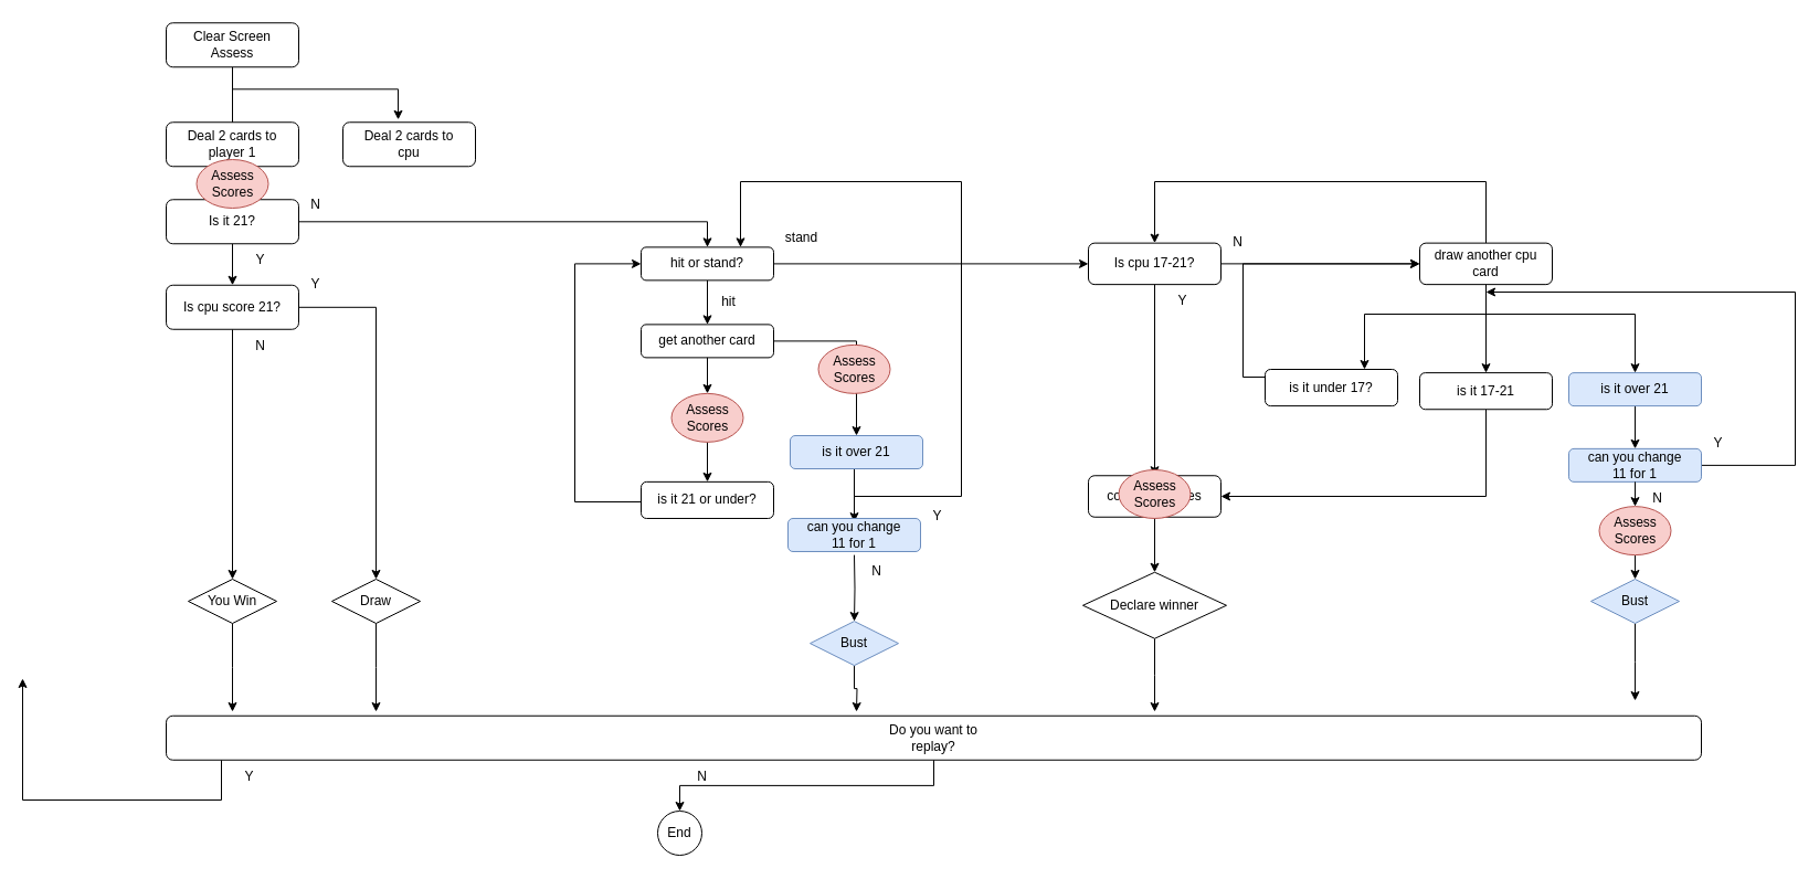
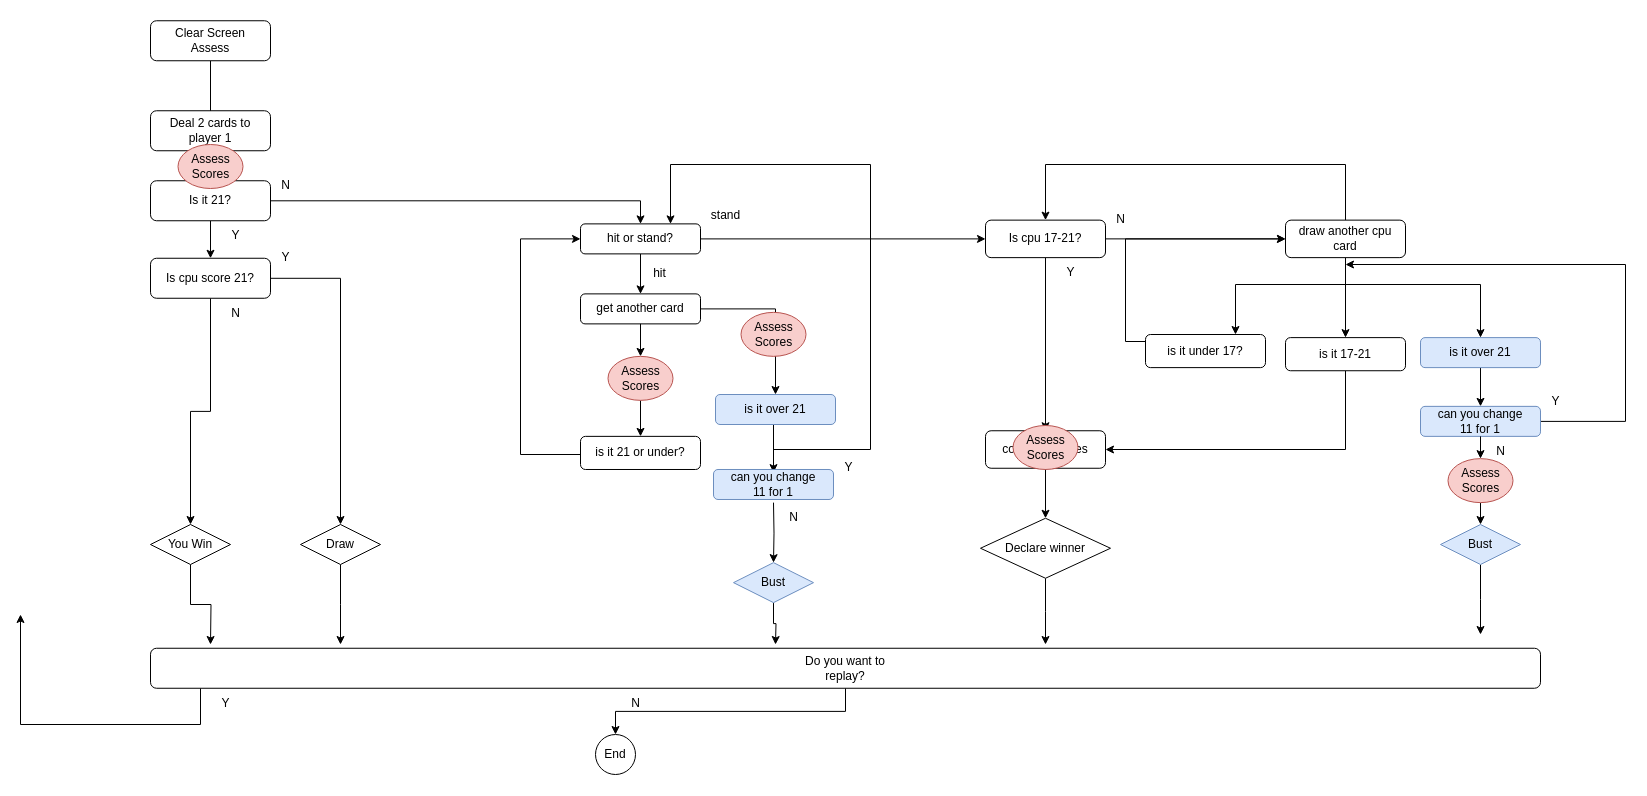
  <mxCell id="0" />
  <mxCell id="1" parent="0" />
  <mxCell id="2" style="edgeStyle=orthogonalEdgeStyle;rounded=0;orthogonalLoop=1;jettySize=auto;html=1;entryX=0.5;entryY=0;entryDx=0;entryDy=0;" edge="1" parent="1" source="4" target="6"><mxGeometry relative="1" as="geometry"><mxPoint x="210" y="90.25" as="targetPoint" /><Array as="points"><mxPoint x="210" y="130.25" /><mxPoint x="210" y="130.25" /></Array></mxGeometry></mxCell>
- <mxCell id="3" style="edgeStyle=orthogonalEdgeStyle;rounded=0;orthogonalLoop=1;jettySize=auto;html=1;entryX=0.417;entryY=-0.06;entryDx=0;entryDy=0;entryPerimeter=0;" edge="1" parent="1" source="4" target="10"><mxGeometry relative="1" as="geometry"><mxPoint x="260" y="160.25" as="targetPoint" /><Array as="points"><mxPoint x="210" y="80.25" /><mxPoint x="360" y="80.25" /></Array></mxGeometry></mxCell>
  <mxCell id="4" value="Clear Screen&lt;br&gt;Assess" style="rounded=1;whiteSpace=wrap;html=1;fontSize=12;glass=0;strokeWidth=1;shadow=0;" parent="1" vertex="1"><mxGeometry x="150" y="20.25" width="120" height="40" as="geometry" /></mxCell>
  <mxCell id="5" style="edgeStyle=orthogonalEdgeStyle;rounded=0;orthogonalLoop=1;jettySize=auto;html=1;entryX=0.5;entryY=0;entryDx=0;entryDy=0;" edge="1" parent="1" source="6" target="9"><mxGeometry relative="1" as="geometry" /></mxCell>
  <mxCell id="6" value="Deal 2 cards to&lt;br&gt;player 1" style="rounded=1;whiteSpace=wrap;html=1;fontSize=12;glass=0;strokeWidth=1;shadow=0;" vertex="1" parent="1"><mxGeometry x="150" y="110.25" width="120" height="40" as="geometry" /></mxCell>
  <mxCell id="7" style="edgeStyle=orthogonalEdgeStyle;rounded=0;orthogonalLoop=1;jettySize=auto;html=1;entryX=0.5;entryY=0;entryDx=0;entryDy=0;" edge="1" parent="1" source="9" target="23"><mxGeometry relative="1" as="geometry"><mxPoint x="330" y="234" as="targetPoint" /></mxGeometry></mxCell>
  <mxCell id="8" style="edgeStyle=orthogonalEdgeStyle;rounded=0;orthogonalLoop=1;jettySize=auto;html=1;entryX=0.5;entryY=0;entryDx=0;entryDy=0;" edge="1" parent="1" source="9" target="37"><mxGeometry relative="1" as="geometry" /></mxCell>
  <mxCell id="9" value="Is it 21?" style="rounded=1;whiteSpace=wrap;html=1;fontSize=12;glass=0;strokeWidth=1;shadow=0;" vertex="1" parent="1"><mxGeometry x="150" y="180.25" width="120" height="40" as="geometry" /></mxCell>
- <mxCell id="10" value="Deal 2 cards to&lt;br&gt;cpu" style="rounded=1;whiteSpace=wrap;html=1;fontSize=12;glass=0;strokeWidth=1;shadow=0;" vertex="1" parent="1"><mxGeometry x="310" y="110.25" width="120" height="40" as="geometry" /></mxCell>
  <mxCell id="11" value="N" style="text;html=1;align=center;verticalAlign=middle;resizable=0;points=[];autosize=1;strokeColor=none;fillColor=none;" vertex="1" parent="1"><mxGeometry x="620" y="687.75" width="30" height="30" as="geometry" /></mxCell>
  <mxCell id="12" style="edgeStyle=orthogonalEdgeStyle;rounded=0;orthogonalLoop=1;jettySize=auto;html=1;" edge="1" parent="1" source="13"><mxGeometry relative="1" as="geometry"><mxPoint x="210" y="644" as="targetPoint" /></mxGeometry></mxCell>
- <mxCell id="13" value="You Win" style="rhombus;whiteSpace=wrap;html=1;" vertex="1" parent="1"><mxGeometry x="170" y="524" width="80" height="40" as="geometry" /></mxCell>
+ <mxCell id="13" value="You Win" style="rhombus;whiteSpace=wrap;html=1;" vertex="1" parent="1"><mxGeometry x="150" y="524" width="80" height="40" as="geometry" /></mxCell>
  <mxCell id="14" style="edgeStyle=orthogonalEdgeStyle;rounded=0;orthogonalLoop=1;jettySize=auto;html=1;entryX=0.5;entryY=0;entryDx=0;entryDy=0;" edge="1" parent="1" source="16" target="18"><mxGeometry relative="1" as="geometry" /></mxCell>
  <mxCell id="15" style="edgeStyle=orthogonalEdgeStyle;rounded=0;orthogonalLoop=1;jettySize=auto;html=1;" edge="1" parent="1" source="16"><mxGeometry relative="1" as="geometry"><mxPoint x="20" y="614" as="targetPoint" /><Array as="points"><mxPoint x="200" y="724" /><mxPoint x="20" y="724" /></Array></mxGeometry></mxCell>
  <mxCell id="16" value="Do you want to&lt;br&gt;replay?" style="rounded=1;whiteSpace=wrap;html=1;fontSize=12;glass=0;strokeWidth=1;shadow=0;" vertex="1" parent="1"><mxGeometry x="150" y="647.75" width="1390" height="40" as="geometry" /></mxCell>
  <mxCell id="17" value="Y" style="text;html=1;align=center;verticalAlign=middle;resizable=0;points=[];autosize=1;strokeColor=none;fillColor=none;" vertex="1" parent="1"><mxGeometry x="210" y="687.75" width="30" height="30" as="geometry" /></mxCell>
  <mxCell id="18" value="End" style="ellipse;whiteSpace=wrap;html=1;aspect=fixed;" vertex="1" parent="1"><mxGeometry x="595" y="734" width="40" height="40" as="geometry" /></mxCell>
  <mxCell id="19" value="Y" style="text;html=1;align=center;verticalAlign=middle;resizable=0;points=[];autosize=1;strokeColor=none;fillColor=none;" vertex="1" parent="1"><mxGeometry x="220" y="220.25" width="30" height="30" as="geometry" /></mxCell>
  <mxCell id="20" value="N" style="text;html=1;align=center;verticalAlign=middle;resizable=0;points=[];autosize=1;strokeColor=none;fillColor=none;" vertex="1" parent="1"><mxGeometry x="270" y="170.25" width="30" height="30" as="geometry" /></mxCell>
  <mxCell id="21" style="edgeStyle=orthogonalEdgeStyle;rounded=0;orthogonalLoop=1;jettySize=auto;html=1;entryX=0.5;entryY=0;entryDx=0;entryDy=0;" edge="1" parent="1" source="23" target="26"><mxGeometry relative="1" as="geometry" /></mxCell>
  <mxCell id="22" style="edgeStyle=orthogonalEdgeStyle;rounded=0;orthogonalLoop=1;jettySize=auto;html=1;" edge="1" parent="1" source="23" target="29"><mxGeometry relative="1" as="geometry" /></mxCell>
  <mxCell id="23" value="hit or stand?" style="rounded=1;whiteSpace=wrap;html=1;fontSize=12;glass=0;strokeWidth=1;shadow=0;" vertex="1" parent="1"><mxGeometry x="580" y="223.38" width="120" height="30" as="geometry" /></mxCell>
  <mxCell id="24" value="" style="edgeStyle=orthogonalEdgeStyle;rounded=0;orthogonalLoop=1;jettySize=auto;html=1;" edge="1" parent="1" source="76" target="40"><mxGeometry relative="1" as="geometry" /></mxCell>
  <mxCell id="25" value="" style="edgeStyle=orthogonalEdgeStyle;rounded=0;orthogonalLoop=1;jettySize=auto;html=1;" edge="1" parent="1" source="26" target="73"><mxGeometry relative="1" as="geometry"><mxPoint x="775" y="355.88" as="targetPoint" /></mxGeometry></mxCell>
  <mxCell id="26" value="get another card" style="rounded=1;whiteSpace=wrap;html=1;fontSize=12;glass=0;strokeWidth=1;shadow=0;" vertex="1" parent="1"><mxGeometry x="580" y="293.38" width="120" height="30" as="geometry" /></mxCell>
  <mxCell id="27" value="" style="edgeStyle=orthogonalEdgeStyle;rounded=0;orthogonalLoop=1;jettySize=auto;html=1;" edge="1" parent="1" source="29" target="50"><mxGeometry relative="1" as="geometry" /></mxCell>
  <mxCell id="28" value="" style="edgeStyle=orthogonalEdgeStyle;rounded=0;orthogonalLoop=1;jettySize=auto;html=1;" edge="1" parent="1" source="29" target="59"><mxGeometry relative="1" as="geometry" /></mxCell>
  <mxCell id="29" value="Is cpu 17-21?" style="rounded=1;whiteSpace=wrap;html=1;fontSize=12;glass=0;strokeWidth=1;shadow=0;" vertex="1" parent="1"><mxGeometry x="985" y="219.63" width="120" height="37.5" as="geometry" /></mxCell>
  <mxCell id="30" value="hit" style="text;html=1;align=center;verticalAlign=middle;resizable=0;points=[];autosize=1;strokeColor=none;fillColor=none;" vertex="1" parent="1"><mxGeometry x="639" y="258.38" width="40" height="30" as="geometry" /></mxCell>
  <mxCell id="31" value="stand" style="text;html=1;align=center;verticalAlign=middle;resizable=0;points=[];autosize=1;strokeColor=none;fillColor=none;" vertex="1" parent="1"><mxGeometry x="700" y="200.25" width="50" height="30" as="geometry" /></mxCell>
  <mxCell id="32" value="N" style="text;html=1;align=center;verticalAlign=middle;resizable=0;points=[];autosize=1;strokeColor=none;fillColor=none;" vertex="1" parent="1"><mxGeometry x="220" y="297.75" width="30" height="30" as="geometry" /></mxCell>
  <mxCell id="33" style="edgeStyle=orthogonalEdgeStyle;rounded=0;orthogonalLoop=1;jettySize=auto;html=1;" edge="1" parent="1" source="34"><mxGeometry relative="1" as="geometry"><mxPoint x="340" y="644" as="targetPoint" /></mxGeometry></mxCell>
  <mxCell id="34" value="Draw" style="rhombus;whiteSpace=wrap;html=1;" vertex="1" parent="1"><mxGeometry x="300" y="524" width="80" height="40" as="geometry" /></mxCell>
  <mxCell id="35" style="edgeStyle=orthogonalEdgeStyle;rounded=0;orthogonalLoop=1;jettySize=auto;html=1;entryX=0.5;entryY=0;entryDx=0;entryDy=0;" edge="1" parent="1" source="37" target="34"><mxGeometry relative="1" as="geometry" /></mxCell>
  <mxCell id="36" style="edgeStyle=orthogonalEdgeStyle;rounded=0;orthogonalLoop=1;jettySize=auto;html=1;" edge="1" parent="1" source="37" target="13"><mxGeometry relative="1" as="geometry" /></mxCell>
  <mxCell id="37" value="Is cpu score 21?" style="rounded=1;whiteSpace=wrap;html=1;fontSize=12;glass=0;strokeWidth=1;shadow=0;" vertex="1" parent="1"><mxGeometry x="150" y="257.75" width="120" height="40" as="geometry" /></mxCell>
  <mxCell id="38" value="Y" style="text;html=1;align=center;verticalAlign=middle;resizable=0;points=[];autosize=1;strokeColor=none;fillColor=none;" vertex="1" parent="1"><mxGeometry x="833" y="452.13" width="30" height="30" as="geometry" /></mxCell>
  <mxCell id="39" style="edgeStyle=orthogonalEdgeStyle;rounded=0;orthogonalLoop=1;jettySize=auto;html=1;entryX=0;entryY=0.5;entryDx=0;entryDy=0;" edge="1" parent="1" source="40" target="23"><mxGeometry relative="1" as="geometry"><Array as="points"><mxPoint x="520" y="454" /><mxPoint x="520" y="238" /></Array></mxGeometry></mxCell>
  <mxCell id="40" value="is it 21 or under?" style="rounded=1;whiteSpace=wrap;html=1;fontSize=12;glass=0;strokeWidth=1;shadow=0;" vertex="1" parent="1"><mxGeometry x="580" y="435.87" width="120" height="33.12" as="geometry" /></mxCell>
  <mxCell id="41" style="edgeStyle=orthogonalEdgeStyle;rounded=0;orthogonalLoop=1;jettySize=auto;html=1;" edge="1" parent="1" source="42"><mxGeometry relative="1" as="geometry"><mxPoint x="775" y="644" as="targetPoint" /></mxGeometry></mxCell>
  <mxCell id="42" value="Bust" style="rhombus;whiteSpace=wrap;html=1;fillColor=#dae8fc;strokeColor=#6c8ebf;" vertex="1" parent="1"><mxGeometry x="733" y="562.13" width="80" height="40" as="geometry" /></mxCell>
  <mxCell id="43" value="Y" style="text;html=1;align=center;verticalAlign=middle;resizable=0;points=[];autosize=1;strokeColor=none;fillColor=none;" vertex="1" parent="1"><mxGeometry x="270" y="241.5" width="30" height="30" as="geometry" /></mxCell>
  <mxCell id="44" value="" style="edgeStyle=orthogonalEdgeStyle;rounded=0;orthogonalLoop=1;jettySize=auto;html=1;" edge="1" parent="1"><mxGeometry relative="1" as="geometry"><mxPoint x="773" y="424.01" as="sourcePoint" /><mxPoint x="773" y="472.13" as="targetPoint" /></mxGeometry></mxCell>
  <mxCell id="45" style="edgeStyle=orthogonalEdgeStyle;rounded=0;orthogonalLoop=1;jettySize=auto;html=1;entryX=0.5;entryY=0;entryDx=0;entryDy=0;" edge="1" parent="1" target="42"><mxGeometry relative="1" as="geometry"><mxPoint x="773" y="582.13" as="targetPoint" /><mxPoint x="773" y="502.13" as="sourcePoint" /></mxGeometry></mxCell>
  <mxCell id="46" style="edgeStyle=orthogonalEdgeStyle;rounded=0;orthogonalLoop=1;jettySize=auto;html=1;entryX=0.75;entryY=0;entryDx=0;entryDy=0;" edge="1" parent="1" source="47" target="23"><mxGeometry relative="1" as="geometry"><mxPoint x="900" y="449" as="targetPoint" /><Array as="points"><mxPoint x="870" y="449" /><mxPoint x="870" y="164" /><mxPoint x="670" y="164" /></Array></mxGeometry></mxCell>
  <mxCell id="47" value="can you change&lt;br&gt;11 for 1" style="rounded=1;whiteSpace=wrap;html=1;fontSize=12;glass=0;strokeWidth=1;shadow=0;fillColor=#dae8fc;strokeColor=#6c8ebf;" vertex="1" parent="1"><mxGeometry x="713" y="468.99" width="120" height="30" as="geometry" /></mxCell>
  <mxCell id="48" value="N" style="text;html=1;align=center;verticalAlign=middle;resizable=0;points=[];autosize=1;strokeColor=none;fillColor=none;" vertex="1" parent="1"><mxGeometry x="778" y="502.13" width="30" height="30" as="geometry" /></mxCell>
  <mxCell id="49" value="" style="edgeStyle=orthogonalEdgeStyle;rounded=0;orthogonalLoop=1;jettySize=auto;html=1;entryX=0.5;entryY=0;entryDx=0;entryDy=0;" edge="1" parent="1" source="50" target="54"><mxGeometry relative="1" as="geometry"><mxPoint x="1045" y="433.38" as="targetPoint" /></mxGeometry></mxCell>
  <mxCell id="50" value="compare scores" style="rounded=1;whiteSpace=wrap;html=1;fontSize=12;glass=0;strokeWidth=1;shadow=0;" vertex="1" parent="1"><mxGeometry x="985" y="430.25" width="120" height="37.5" as="geometry" /></mxCell>
  <mxCell id="51" value="Y" style="text;html=1;align=center;verticalAlign=middle;resizable=0;points=[];autosize=1;strokeColor=none;fillColor=none;" vertex="1" parent="1"><mxGeometry x="1055" y="257.13" width="30" height="30" as="geometry" /></mxCell>
  <mxCell id="52" value="N" style="text;html=1;align=center;verticalAlign=middle;resizable=0;points=[];autosize=1;strokeColor=none;fillColor=none;" vertex="1" parent="1"><mxGeometry x="1105" y="204" width="30" height="30" as="geometry" /></mxCell>
  <mxCell id="53" style="edgeStyle=orthogonalEdgeStyle;rounded=0;orthogonalLoop=1;jettySize=auto;html=1;exitX=0.5;exitY=1;exitDx=0;exitDy=0;" edge="1" parent="1" source="54"><mxGeometry relative="1" as="geometry"><mxPoint x="1045" y="644" as="targetPoint" /><mxPoint x="975" y="513.38" as="sourcePoint" /></mxGeometry></mxCell>
  <mxCell id="54" value="Declare winner" style="rhombus;whiteSpace=wrap;html=1;" vertex="1" parent="1"><mxGeometry x="980" y="517.75" width="130" height="60" as="geometry" /></mxCell>
  <mxCell id="55" style="edgeStyle=orthogonalEdgeStyle;rounded=0;orthogonalLoop=1;jettySize=auto;html=1;entryX=0.5;entryY=0;entryDx=0;entryDy=0;exitX=0.5;exitY=0;exitDx=0;exitDy=0;" edge="1" parent="1" source="59" target="29"><mxGeometry relative="1" as="geometry"><Array as="points"><mxPoint x="1345" y="164" /><mxPoint x="1045" y="164" /></Array></mxGeometry></mxCell>
  <mxCell id="56" style="edgeStyle=orthogonalEdgeStyle;rounded=0;orthogonalLoop=1;jettySize=auto;html=1;entryX=0.5;entryY=0;entryDx=0;entryDy=0;" edge="1" parent="1" source="59" target="66"><mxGeometry relative="1" as="geometry"><Array as="points"><mxPoint x="1345" y="284" /><mxPoint x="1480" y="284" /></Array></mxGeometry></mxCell>
  <mxCell id="57" style="edgeStyle=orthogonalEdgeStyle;rounded=0;orthogonalLoop=1;jettySize=auto;html=1;entryX=0.5;entryY=0;entryDx=0;entryDy=0;" edge="1" parent="1" source="59" target="62"><mxGeometry relative="1" as="geometry" /></mxCell>
  <mxCell id="58" style="edgeStyle=orthogonalEdgeStyle;rounded=0;orthogonalLoop=1;jettySize=auto;html=1;entryX=0.75;entryY=0;entryDx=0;entryDy=0;" edge="1" parent="1" source="59" target="72"><mxGeometry relative="1" as="geometry"><Array as="points"><mxPoint x="1345" y="284" /><mxPoint x="1235" y="284" /></Array></mxGeometry></mxCell>
  <mxCell id="59" value="draw another cpu card" style="rounded=1;whiteSpace=wrap;html=1;fontSize=12;glass=0;strokeWidth=1;shadow=0;" vertex="1" parent="1"><mxGeometry x="1285" y="219.63" width="120" height="37.5" as="geometry" /></mxCell>
  <mxCell id="60" value="Y" style="text;html=1;align=center;verticalAlign=middle;resizable=0;points=[];autosize=1;strokeColor=none;fillColor=none;" vertex="1" parent="1"><mxGeometry x="1540" y="385.87" width="30" height="30" as="geometry" /></mxCell>
  <mxCell id="61" style="edgeStyle=orthogonalEdgeStyle;rounded=0;orthogonalLoop=1;jettySize=auto;html=1;entryX=1;entryY=0.5;entryDx=0;entryDy=0;" edge="1" parent="1" source="62" target="50"><mxGeometry relative="1" as="geometry"><Array as="points"><mxPoint x="1345" y="449" /></Array></mxGeometry></mxCell>
  <mxCell id="62" value="is it 17-21" style="rounded=1;whiteSpace=wrap;html=1;fontSize=12;glass=0;strokeWidth=1;shadow=0;" vertex="1" parent="1"><mxGeometry x="1285" y="337.12" width="120" height="33.12" as="geometry" /></mxCell>
  <mxCell id="63" style="edgeStyle=orthogonalEdgeStyle;rounded=0;orthogonalLoop=1;jettySize=auto;html=1;" edge="1" parent="1" source="64"><mxGeometry relative="1" as="geometry"><mxPoint x="1480" y="634" as="targetPoint" /></mxGeometry></mxCell>
  <mxCell id="64" value="Bust" style="rhombus;whiteSpace=wrap;html=1;fillColor=#dae8fc;strokeColor=#6c8ebf;" vertex="1" parent="1"><mxGeometry x="1440" y="524" width="80" height="40" as="geometry" /></mxCell>
  <mxCell id="65" value="" style="edgeStyle=orthogonalEdgeStyle;rounded=0;orthogonalLoop=1;jettySize=auto;html=1;" edge="1" parent="1" source="66" target="69"><mxGeometry relative="1" as="geometry" /></mxCell>
  <mxCell id="66" value="is it over 21" style="rounded=1;whiteSpace=wrap;html=1;fontSize=12;glass=0;strokeWidth=1;shadow=0;fillColor=#dae8fc;strokeColor=#6c8ebf;" vertex="1" parent="1"><mxGeometry x="1420" y="337.12" width="120" height="30" as="geometry" /></mxCell>
  <mxCell id="67" style="edgeStyle=orthogonalEdgeStyle;rounded=0;orthogonalLoop=1;jettySize=auto;html=1;entryX=0.5;entryY=0;entryDx=0;entryDy=0;" edge="1" parent="1" source="80" target="64"><mxGeometry relative="1" as="geometry"><mxPoint x="1480" y="544" as="targetPoint" /></mxGeometry></mxCell>
  <mxCell id="68" style="edgeStyle=orthogonalEdgeStyle;rounded=0;orthogonalLoop=1;jettySize=auto;html=1;" edge="1" parent="1" source="69"><mxGeometry relative="1" as="geometry"><mxPoint x="1345" y="264" as="targetPoint" /><Array as="points"><mxPoint x="1625" y="421" /><mxPoint x="1625" y="264" /></Array></mxGeometry></mxCell>
  <mxCell id="69" value="can you change&lt;br&gt;11 for 1" style="rounded=1;whiteSpace=wrap;html=1;fontSize=12;glass=0;strokeWidth=1;shadow=0;fillColor=#dae8fc;strokeColor=#6c8ebf;" vertex="1" parent="1"><mxGeometry x="1420" y="405.87" width="120" height="30" as="geometry" /></mxCell>
  <mxCell id="70" value="N" style="text;html=1;align=center;verticalAlign=middle;resizable=0;points=[];autosize=1;strokeColor=none;fillColor=none;" vertex="1" parent="1"><mxGeometry x="1485" y="435.87" width="30" height="30" as="geometry" /></mxCell>
  <mxCell id="71" style="edgeStyle=orthogonalEdgeStyle;rounded=0;orthogonalLoop=1;jettySize=auto;html=1;entryX=0;entryY=0.5;entryDx=0;entryDy=0;" edge="1" parent="1" source="72" target="59"><mxGeometry relative="1" as="geometry"><Array as="points"><mxPoint x="1125" y="341" /><mxPoint x="1125" y="238" /></Array></mxGeometry></mxCell>
  <mxCell id="72" value="is it under 17?" style="rounded=1;whiteSpace=wrap;html=1;fontSize=12;glass=0;strokeWidth=1;shadow=0;" vertex="1" parent="1"><mxGeometry x="1145" y="334" width="120" height="33.12" as="geometry" /></mxCell>
  <mxCell id="73" value="is it over 21" style="rounded=1;whiteSpace=wrap;html=1;fontSize=12;glass=0;strokeWidth=1;shadow=0;fillColor=#dae8fc;strokeColor=#6c8ebf;" vertex="1" parent="1"><mxGeometry x="715" y="394" width="120" height="30" as="geometry" /></mxCell>
  <mxCell id="74" value="Assess&lt;br&gt;Scores" style="ellipse;whiteSpace=wrap;html=1;fillColor=#f8cecc;strokeColor=#b85450;" vertex="1" parent="1"><mxGeometry x="177.5" y="144" width="65" height="44" as="geometry" /></mxCell>
  <mxCell id="75" value="" style="edgeStyle=orthogonalEdgeStyle;rounded=0;orthogonalLoop=1;jettySize=auto;html=1;" edge="1" parent="1" source="26" target="76"><mxGeometry relative="1" as="geometry"><mxPoint x="640" y="323" as="sourcePoint" /><mxPoint x="640" y="356" as="targetPoint" /></mxGeometry></mxCell>
  <mxCell id="76" value="Assess&lt;br&gt;Scores" style="ellipse;whiteSpace=wrap;html=1;fillColor=#f8cecc;strokeColor=#b85450;" vertex="1" parent="1"><mxGeometry x="607.5" y="355.87" width="65" height="44" as="geometry" /></mxCell>
  <mxCell id="77" value="Assess&lt;br&gt;Scores" style="ellipse;whiteSpace=wrap;html=1;fillColor=#f8cecc;strokeColor=#b85450;" vertex="1" parent="1"><mxGeometry x="740.5" y="311.87" width="65" height="44" as="geometry" /></mxCell>
  <mxCell id="78" value="Assess&lt;br&gt;Scores" style="ellipse;whiteSpace=wrap;html=1;fillColor=#f8cecc;strokeColor=#b85450;" vertex="1" parent="1"><mxGeometry x="1012.5" y="424.99" width="65" height="44" as="geometry" /></mxCell>
  <mxCell id="79" value="" style="edgeStyle=orthogonalEdgeStyle;rounded=0;orthogonalLoop=1;jettySize=auto;html=1;entryX=0.5;entryY=0;entryDx=0;entryDy=0;" edge="1" parent="1" source="69" target="80"><mxGeometry relative="1" as="geometry"><mxPoint x="1480" y="524" as="targetPoint" /><mxPoint x="1480" y="436" as="sourcePoint" /></mxGeometry></mxCell>
  <mxCell id="80" value="Assess&lt;br&gt;Scores" style="ellipse;whiteSpace=wrap;html=1;fillColor=#f8cecc;strokeColor=#b85450;" vertex="1" parent="1"><mxGeometry x="1447.5" y="458.13" width="65" height="44" as="geometry" /></mxCell>
